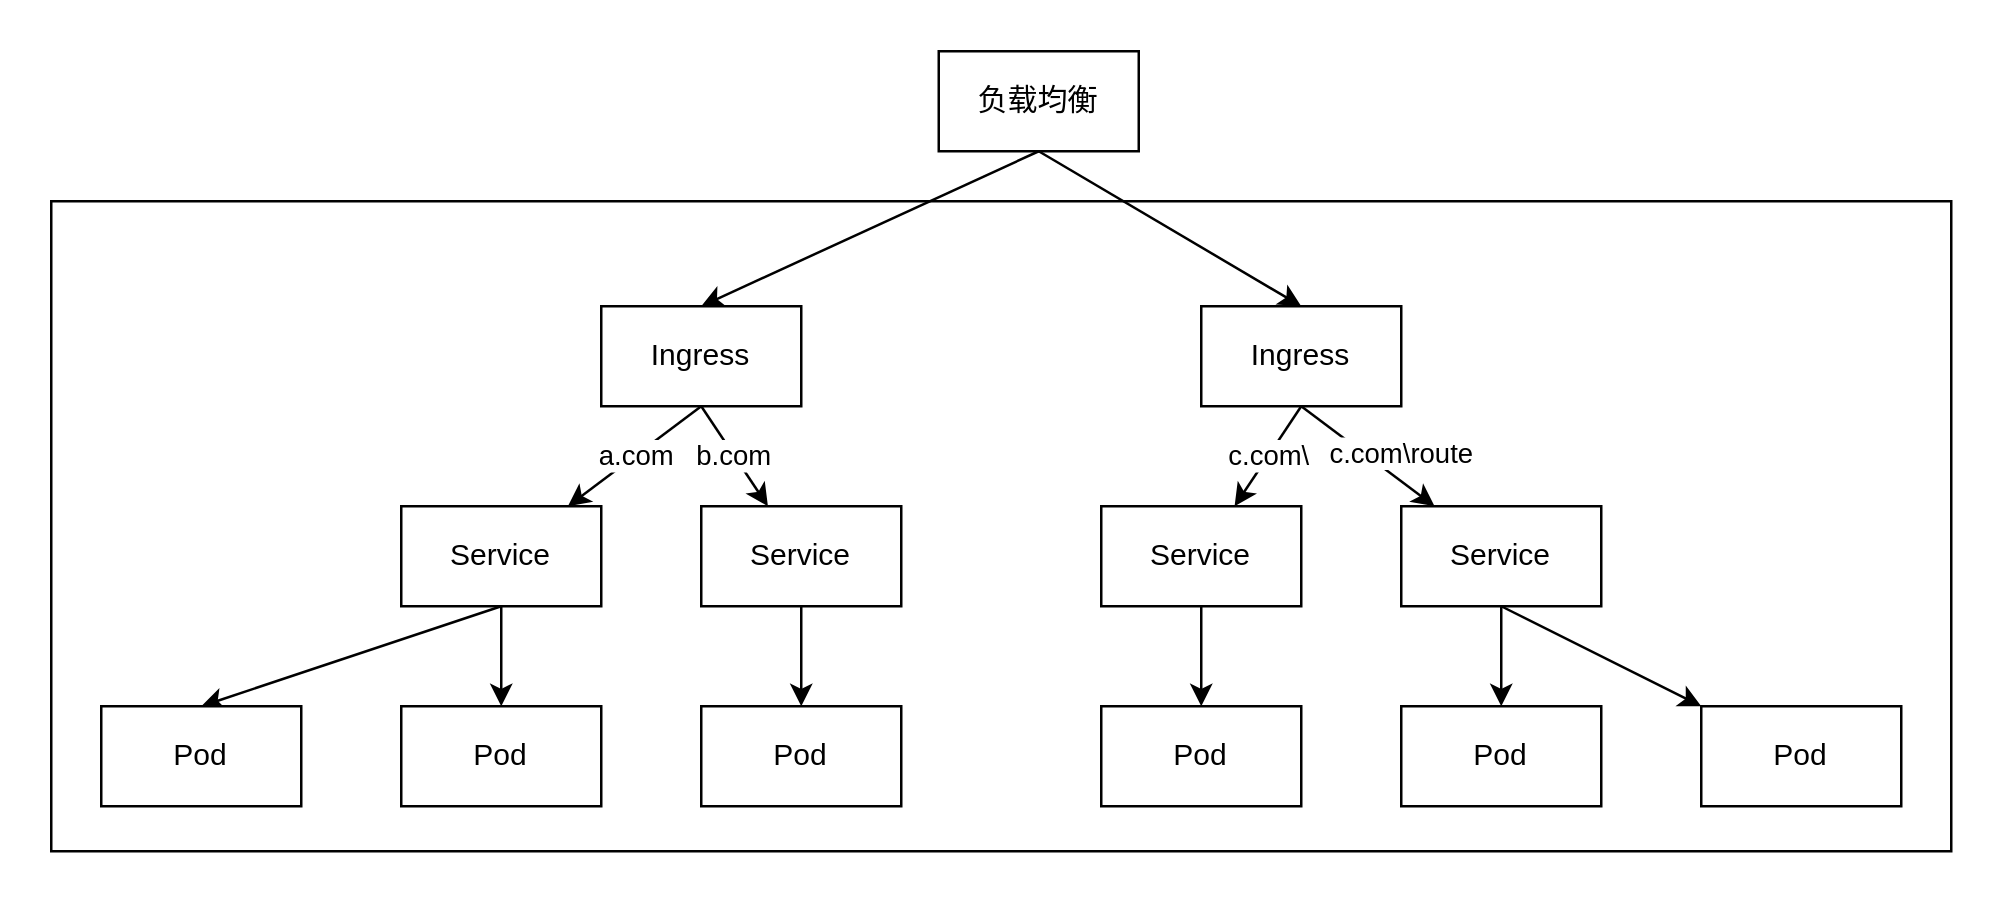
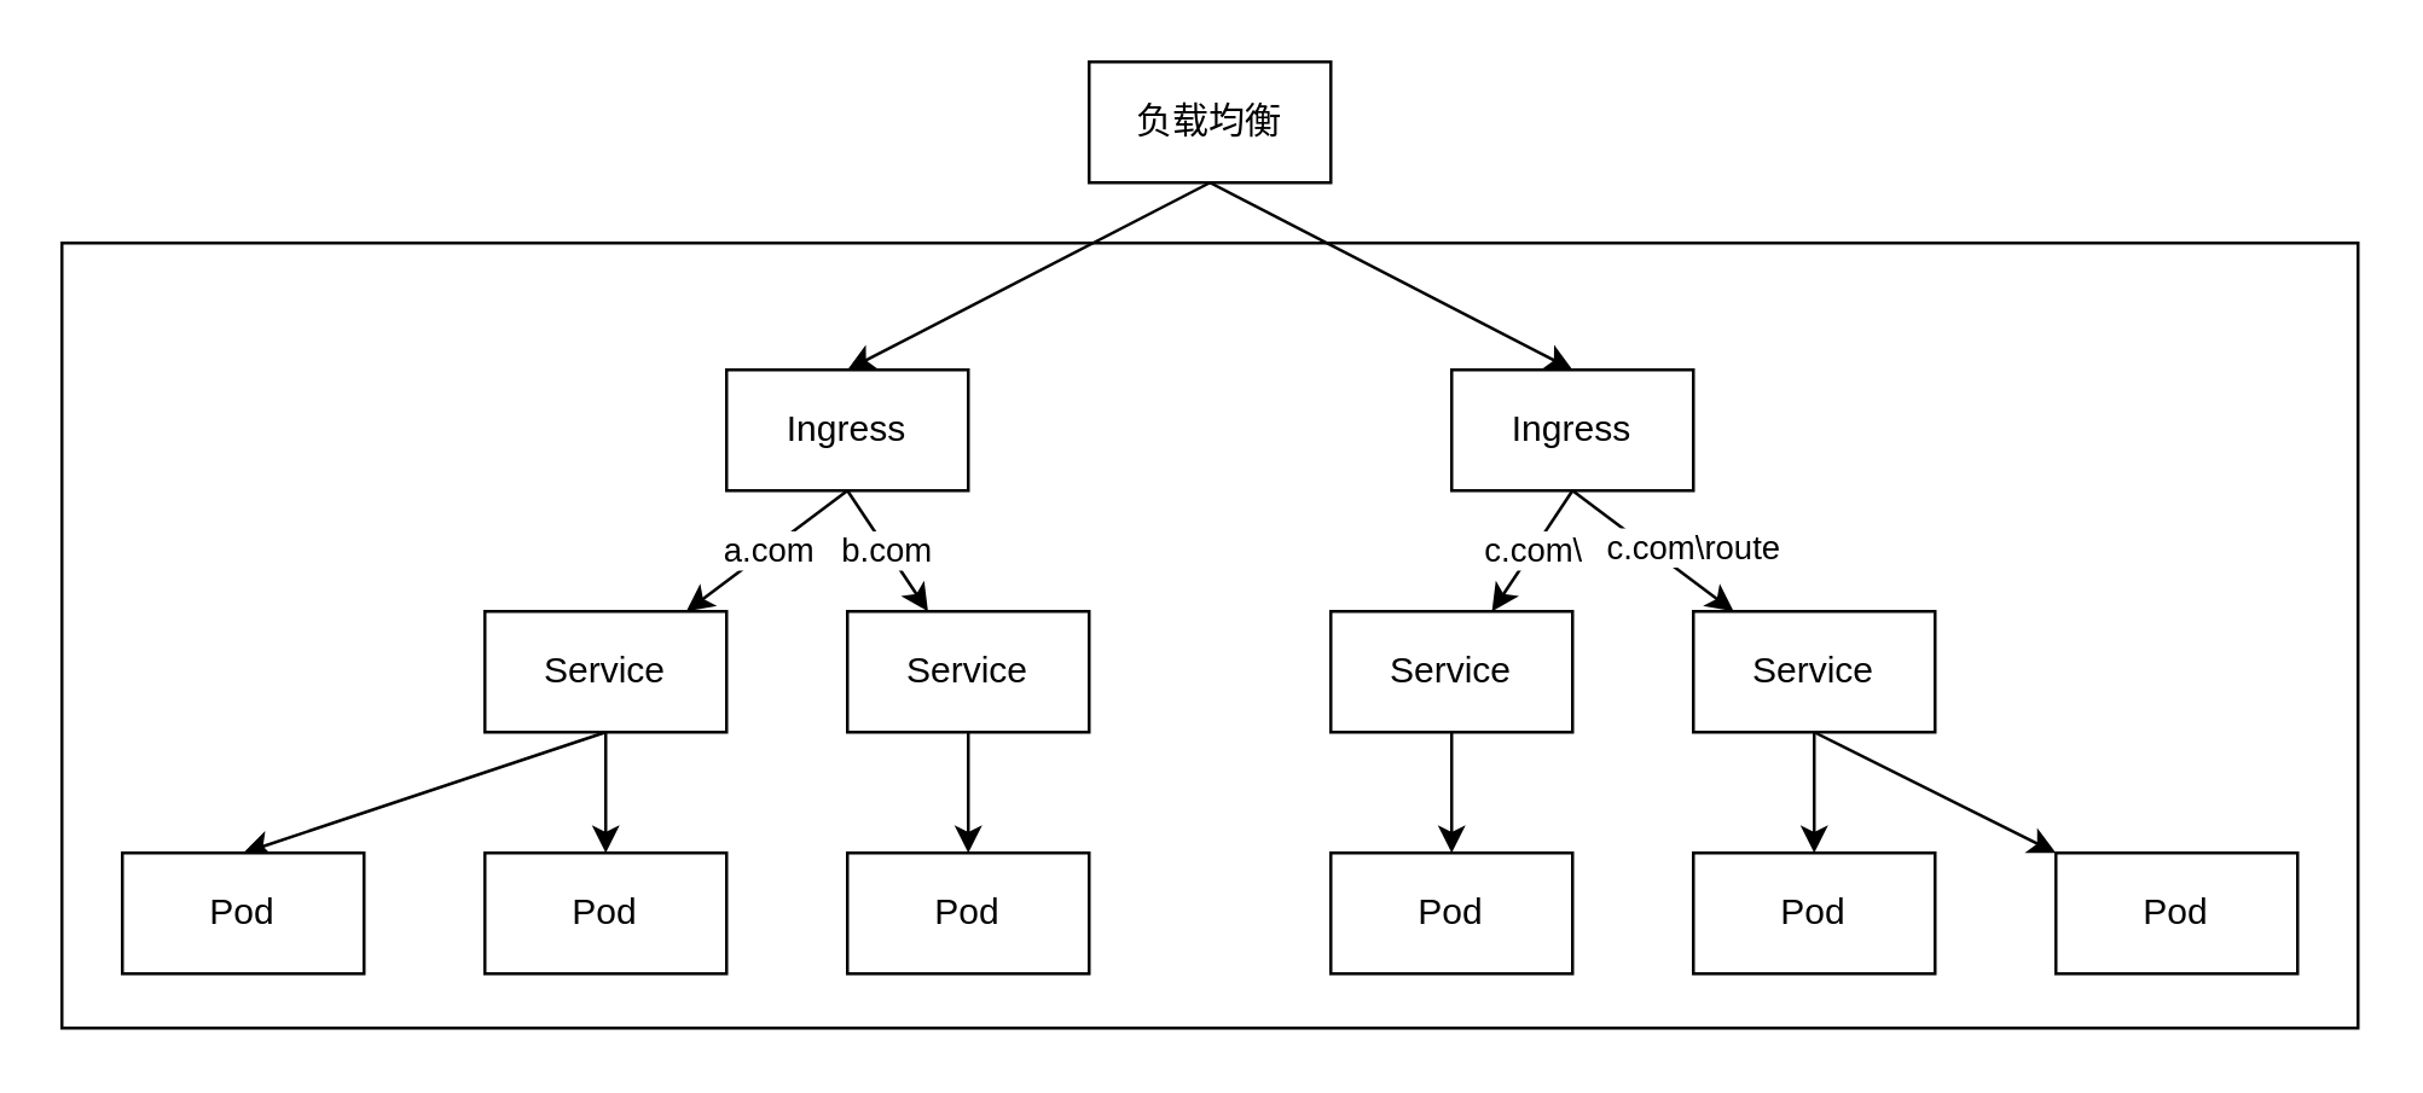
  <mxCell id="0" />
  <mxCell id="1" parent="0" />
  <mxCell id="2" value="" style="rounded=0;whiteSpace=wrap;html=1;" vertex="1" parent="1"><mxGeometry x="20" y="80" width="760" height="260" as="geometry" /></mxCell>
  <mxCell id="3" style="rounded=0;orthogonalLoop=1;jettySize=auto;html=1;exitX=0.5;exitY=1;exitDx=0;exitDy=0;entryX=0.5;entryY=0;entryDx=0;entryDy=0;" edge="1" parent="1" source="5" target="8"><mxGeometry relative="1" as="geometry" /></mxCell>
  <mxCell id="4" style="rounded=0;orthogonalLoop=1;jettySize=auto;html=1;exitX=0.5;exitY=1;exitDx=0;exitDy=0;entryX=0.5;entryY=0;entryDx=0;entryDy=0;" edge="1" parent="1" source="5" target="12"><mxGeometry relative="1" as="geometry" /></mxCell>
- <mxCell id="5" value="负载均衡" style="rounded=0;whiteSpace=wrap;html=1;" vertex="1" parent="1"><mxGeometry x="375" y="20" width="80" height="40" as="geometry" /></mxCell>
+ <mxCell id="5" value="负载均衡" style="rounded=0;whiteSpace=wrap;html=1;" vertex="1" parent="1"><mxGeometry x="360" y="20" width="80" height="40" as="geometry" /></mxCell>
  <mxCell id="6" value="a.com" style="rounded=0;orthogonalLoop=1;jettySize=auto;html=1;exitX=0.5;exitY=1;exitDx=0;exitDy=0;" edge="1" parent="1" source="8" target="15"><mxGeometry relative="1" as="geometry" /></mxCell>
  <mxCell id="7" value="b.com" style="rounded=0;orthogonalLoop=1;jettySize=auto;html=1;exitX=0.5;exitY=1;exitDx=0;exitDy=0;" edge="1" parent="1" source="8" target="17"><mxGeometry relative="1" as="geometry" /></mxCell>
  <mxCell id="8" value="Ingress" style="rounded=0;whiteSpace=wrap;html=1;" vertex="1" parent="1"><mxGeometry x="240" y="122" width="80" height="40" as="geometry" /></mxCell>
  <mxCell id="9" value="c.com\" style="rounded=0;orthogonalLoop=1;jettySize=auto;html=1;exitX=0.5;exitY=1;exitDx=0;exitDy=0;" edge="1" parent="1" source="12" target="19"><mxGeometry relative="1" as="geometry" /></mxCell>
  <mxCell id="10" style="rounded=0;orthogonalLoop=1;jettySize=auto;html=1;exitX=0.5;exitY=1;exitDx=0;exitDy=0;" edge="1" parent="1" source="12" target="22"><mxGeometry relative="1" as="geometry" /></mxCell>
  <mxCell id="11" value="c.com\route" style="edgeLabel;html=1;align=center;verticalAlign=middle;resizable=0;points=[];" vertex="1" connectable="0" parent="10"><mxGeometry x="0.369" y="-2" relative="1" as="geometry"><mxPoint x="4" y="-11" as="offset" /></mxGeometry></mxCell>
  <mxCell id="12" value="Ingress" style="rounded=0;whiteSpace=wrap;html=1;" vertex="1" parent="1"><mxGeometry x="480" y="122" width="80" height="40" as="geometry" /></mxCell>
  <mxCell id="13" style="rounded=0;orthogonalLoop=1;jettySize=auto;html=1;exitX=0.5;exitY=1;exitDx=0;exitDy=0;entryX=0.5;entryY=0;entryDx=0;entryDy=0;" edge="1" parent="1" source="15" target="23"><mxGeometry relative="1" as="geometry" /></mxCell>
  <mxCell id="14" style="edgeStyle=orthogonalEdgeStyle;rounded=0;orthogonalLoop=1;jettySize=auto;html=1;exitX=0.5;exitY=1;exitDx=0;exitDy=0;entryX=0.5;entryY=0;entryDx=0;entryDy=0;" edge="1" parent="1" source="15" target="24"><mxGeometry relative="1" as="geometry" /></mxCell>
  <mxCell id="15" value="Service" style="rounded=0;whiteSpace=wrap;html=1;" vertex="1" parent="1"><mxGeometry x="160" y="202" width="80" height="40" as="geometry" /></mxCell>
  <mxCell id="16" style="edgeStyle=orthogonalEdgeStyle;rounded=0;orthogonalLoop=1;jettySize=auto;html=1;exitX=0.5;exitY=1;exitDx=0;exitDy=0;entryX=0.5;entryY=0;entryDx=0;entryDy=0;" edge="1" parent="1" source="17" target="25"><mxGeometry relative="1" as="geometry" /></mxCell>
  <mxCell id="17" value="Service" style="rounded=0;whiteSpace=wrap;html=1;" vertex="1" parent="1"><mxGeometry x="280" y="202" width="80" height="40" as="geometry" /></mxCell>
  <mxCell id="18" style="edgeStyle=orthogonalEdgeStyle;rounded=0;orthogonalLoop=1;jettySize=auto;html=1;exitX=0.5;exitY=1;exitDx=0;exitDy=0;entryX=0.5;entryY=0;entryDx=0;entryDy=0;" edge="1" parent="1" source="19" target="26"><mxGeometry relative="1" as="geometry" /></mxCell>
  <mxCell id="19" value="Service" style="rounded=0;whiteSpace=wrap;html=1;" vertex="1" parent="1"><mxGeometry x="440" y="202" width="80" height="40" as="geometry" /></mxCell>
  <mxCell id="20" style="edgeStyle=orthogonalEdgeStyle;rounded=0;orthogonalLoop=1;jettySize=auto;html=1;exitX=0.5;exitY=1;exitDx=0;exitDy=0;entryX=0.5;entryY=0;entryDx=0;entryDy=0;" edge="1" parent="1" source="22" target="27"><mxGeometry relative="1" as="geometry" /></mxCell>
  <mxCell id="21" style="rounded=0;orthogonalLoop=1;jettySize=auto;html=1;exitX=0.5;exitY=1;exitDx=0;exitDy=0;" edge="1" parent="1" source="22" target="28"><mxGeometry relative="1" as="geometry" /></mxCell>
  <mxCell id="22" value="Service" style="rounded=0;whiteSpace=wrap;html=1;" vertex="1" parent="1"><mxGeometry x="560" y="202" width="80" height="40" as="geometry" /></mxCell>
  <mxCell id="23" value="Pod" style="rounded=0;whiteSpace=wrap;html=1;" vertex="1" parent="1"><mxGeometry x="40" y="282" width="80" height="40" as="geometry" /></mxCell>
  <mxCell id="24" value="Pod" style="rounded=0;whiteSpace=wrap;html=1;" vertex="1" parent="1"><mxGeometry x="160" y="282" width="80" height="40" as="geometry" /></mxCell>
  <mxCell id="25" value="Pod" style="rounded=0;whiteSpace=wrap;html=1;" vertex="1" parent="1"><mxGeometry x="280" y="282" width="80" height="40" as="geometry" /></mxCell>
  <mxCell id="26" value="Pod" style="rounded=0;whiteSpace=wrap;html=1;" vertex="1" parent="1"><mxGeometry x="440" y="282" width="80" height="40" as="geometry" /></mxCell>
  <mxCell id="27" value="Pod" style="rounded=0;whiteSpace=wrap;html=1;" vertex="1" parent="1"><mxGeometry x="560" y="282" width="80" height="40" as="geometry" /></mxCell>
  <mxCell id="28" value="Pod" style="rounded=0;whiteSpace=wrap;html=1;" vertex="1" parent="1"><mxGeometry x="680" y="282" width="80" height="40" as="geometry" /></mxCell>
